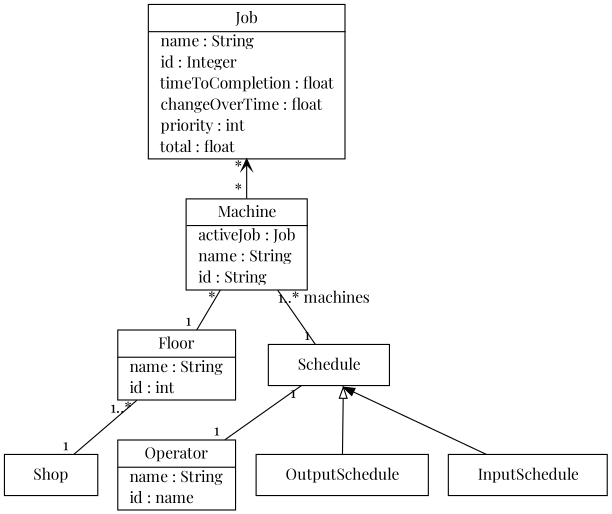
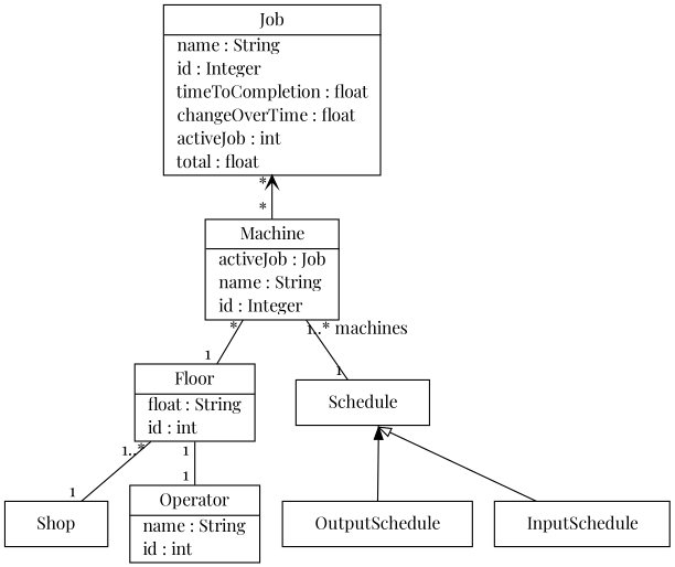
  digraph {
    fontname="Playfair Display"
    rankdir=BT
    node [fontname="Playfair Display" margin=0 shape=plaintext]
    edge [dir=none fontname="Playfair Display" headurl="javascript:void()" taillabel="1 " tailurl="javascript:void()"]
-   n1 [label=<<table border="1" cellspacing="0" cellborder="0" cellpadding="2"><tr><td cellpadding="4">    Machine    </td></tr><hr/><tr><td align="left" href="" title="Job activeJob&#13;">  activeJob : Job  </td></tr><tr><td align="left" href="" title="String name&#13;">  name : String  </td></tr><tr><td align="left" href="" title="Integer id&#13;">  id : String  </td></tr></table>>]
-   n2 [label=<<table border="1" cellspacing="0" cellborder="0" cellpadding="2"><tr><td cellpadding="4">    Job    </td></tr><hr/><tr><td align="left" href="" title="String name&#13;">  name : String  </td></tr><tr><td align="left" href="" title="Integer id&#13;">  id : Integer  </td></tr><tr><td align="left" href="" title="float timeToCompletion&#13;">  timeToCompletion : float  </td></tr><tr><td align="left" href="" title="float changeOverTime&#13;">  changeOverTime : float  </td></tr><tr><td align="left" href="" title="int priority&#13;">  priority : int  </td></tr><tr><td align="left" href="" title="float total&#13;">  total : float  </td></tr></table>>]
-   n3 [label=<<table border="1" cellspacing="0" cellborder="0" cellpadding="2"><tr><td cellpadding="4">    Operator    </td></tr><hr/><tr><td align="left" href="" title="String name&#13;">  name : String  </td></tr><tr><td align="left" href="" title="int id&#13;">  id : name  </td></tr></table>>]
-   n4 [label=<<table border="1" cellspacing="0" cellborder="0" cellpadding="2"><tr><td cellpadding="4">    Floor    </td></tr><hr/><tr><td align="left" href="" title="String name&#13;">  name : String  </td></tr><tr><td align="left" href="" title="int id&#13;">  id : int  </td></tr></table>>]
+   n1 [label=<<table border="1" cellspacing="0" cellborder="0" cellpadding="2"><tr><td cellpadding="4">    Machine    </td></tr><hr/><tr><td align="left" href="" title="Job activeJob&#13;">  activeJob : Job  </td></tr><tr><td align="left" href="" title="String name&#13;">  name : String  </td></tr><tr><td align="left" href="" title="Integer id&#13;">  id : Integer  </td></tr></table>>]
+   n2 [label=<<table border="1" cellspacing="0" cellborder="0" cellpadding="2"><tr><td cellpadding="4">    Job    </td></tr><hr/><tr><td align="left" href="" title="String name&#13;">  name : String  </td></tr><tr><td align="left" href="" title="Integer id&#13;">  id : Integer  </td></tr><tr><td align="left" href="" title="float timeToCompletion&#13;">  timeToCompletion : float  </td></tr><tr><td align="left" href="" title="float changeOverTime&#13;">  changeOverTime : float  </td></tr><tr><td align="left" href="" title="int priority&#13;">  activeJob : int  </td></tr><tr><td align="left" href="" title="float total&#13;">  total : float  </td></tr></table>>]
+   n3 [label=<<table border="1" cellspacing="0" cellborder="0" cellpadding="2"><tr><td cellpadding="4">    Operator    </td></tr><hr/><tr><td align="left" href="" title="String name&#13;">  name : String  </td></tr><tr><td align="left" href="" title="int id&#13;">  id : int  </td></tr></table>>]
+   n4 [label=<<table border="1" cellspacing="0" cellborder="0" cellpadding="2"><tr><td cellpadding="4">    Floor    </td></tr><hr/><tr><td align="left" href="" title="String name&#13;">  float : String  </td></tr><tr><td align="left" href="" title="int id&#13;">  id : int  </td></tr></table>>]
    n5 [label=<<table border="1" cellspacing="0" cellborder="0" cellpadding="10"><tr><td>    Shop    </td></tr></table>>]
    n6 [label=<<table border="1" cellspacing="0" cellborder="0" cellpadding="10"><tr><td>    Schedule    </td></tr></table>>]
    n7 [label=<<table border="1" cellspacing="0" cellborder="0" cellpadding="10"><tr><td>    OutputSchedule    </td></tr></table>>]
    n8 [label=<<table border="1" cellspacing="0" cellborder="0" cellpadding="10"><tr><td>    InputSchedule    </td></tr></table>>]
    n1 -> n2 [arrowhead=open dir=forward headlabel="* " taillabel="* "]
-   n3 -> n6 [headlabel="1 "]
+   n3 -> n4 [headlabel="1 "]
    n4 -> n1 [headlabel="* "]
    n5 -> n4 [headlabel="1..* "]
    n6 -> n1 [headlabel="1..* machines"]
-   n7 -> n6 [arrowhead=empty samehead=gen dir="" headurl="" taillabel="" tailurl=""]
-   n8 -> n6 [arrowhead=normal samehead=gen dir="" headurl="" taillabel="" tailurl=""]
+   n7 -> n6 [arrowhead=normal samehead=gen dir="" headurl="" taillabel="" tailurl=""]
+   n8 -> n6 [arrowhead=empty samehead=gen dir="" headurl="" taillabel="" tailurl=""]
  }
